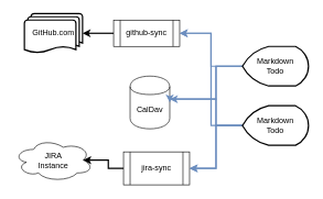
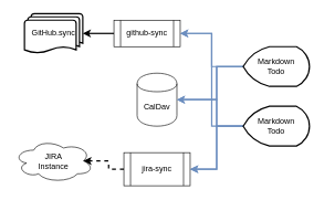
  <mxCell id="0" />
  <mxCell id="1" parent="0" />
- <mxCell id="2" value="CalDav" style="shape=cylinder;whiteSpace=wrap;html=1;boundedLbl=1;backgroundOutline=1;" vertex="1" parent="1"><mxGeometry x="196" y="115" width="60" height="80" as="geometry" /></mxCell>
+ <mxCell id="2" value="CalDav" style="shape=cylinder;whiteSpace=wrap;html=1;boundedLbl=1;backgroundOutline=1;" vertex="1" parent="1"><mxGeometry x="206" y="110" width="60" height="80" as="geometry" /></mxCell>
  <mxCell id="3" style="edgeStyle=orthogonalEdgeStyle;rounded=0;orthogonalLoop=1;jettySize=auto;html=1;fillColor=#dae8fc;strokeColor=#6c8ebf;strokeWidth=2;exitX=0;exitY=0.5;exitDx=0;exitDy=0;exitPerimeter=0;" edge="1" parent="1" source="6" target="2"><mxGeometry relative="1" as="geometry"><Array as="points"><mxPoint x="326" y="100" /><mxPoint x="326" y="150" /></Array></mxGeometry></mxCell>
  <mxCell id="4" style="edgeStyle=orthogonalEdgeStyle;rounded=0;orthogonalLoop=1;jettySize=auto;html=1;entryX=1;entryY=0.5;entryDx=0;entryDy=0;strokeWidth=2;fillColor=#dae8fc;strokeColor=#6c8ebf;" edge="1" parent="1" source="6" target="8"><mxGeometry relative="1" as="geometry" /></mxCell>
  <mxCell id="5" style="edgeStyle=orthogonalEdgeStyle;rounded=0;orthogonalLoop=1;jettySize=auto;html=1;entryX=1;entryY=0.5;entryDx=0;entryDy=0;strokeWidth=2;fillColor=#dae8fc;strokeColor=#6c8ebf;" edge="1" parent="1" source="6" target="11"><mxGeometry relative="1" as="geometry" /></mxCell>
  <mxCell id="6" value="Markdown&lt;br&gt;Todo" style="strokeWidth=2;html=1;shape=mxgraph.flowchart.display;whiteSpace=wrap;" vertex="1" parent="1"><mxGeometry x="366" y="70" width="100" height="60" as="geometry" /></mxCell>
  <mxCell id="7" style="edgeStyle=orthogonalEdgeStyle;rounded=0;orthogonalLoop=1;jettySize=auto;html=1;entryX=1;entryY=0.5;entryDx=0;entryDy=0;entryPerimeter=0;strokeWidth=2;" edge="1" parent="1" source="8" target="9"><mxGeometry relative="1" as="geometry" /></mxCell>
  <mxCell id="8" value="github-sync" style="shape=process;whiteSpace=wrap;html=1;backgroundOutline=1;" vertex="1" parent="1"><mxGeometry x="171" y="30" width="100" height="40" as="geometry" /></mxCell>
- <mxCell id="9" value="GitHub.com" style="strokeWidth=2;html=1;shape=mxgraph.flowchart.multi-document;whiteSpace=wrap;" vertex="1" parent="1"><mxGeometry x="36" y="20" width="88" height="60" as="geometry" /></mxCell>
- <mxCell id="10" style="edgeStyle=orthogonalEdgeStyle;rounded=0;orthogonalLoop=1;jettySize=auto;html=1;entryX=0.875;entryY=0.5;entryDx=0;entryDy=0;entryPerimeter=0;strokeWidth=2;" edge="1" parent="1" source="11" target="12"><mxGeometry relative="1" as="geometry" /></mxCell>
+ <mxCell id="9" value="GitHub.sync" style="strokeWidth=2;html=1;shape=mxgraph.flowchart.multi-document;whiteSpace=wrap;" vertex="1" parent="1"><mxGeometry x="36" y="20" width="88" height="60" as="geometry" /></mxCell>
+ <mxCell id="10" style="edgeStyle=orthogonalEdgeStyle;rounded=0;orthogonalLoop=1;jettySize=auto;html=1;entryX=0.875;entryY=0.5;entryDx=0;entryDy=0;entryPerimeter=0;strokeWidth=2;dashed=1;" edge="1" parent="1" source="11" target="12"><mxGeometry relative="1" as="geometry" /></mxCell>
  <mxCell id="11" value="jira-sync" style="shape=process;whiteSpace=wrap;html=1;backgroundOutline=1;" vertex="1" parent="1"><mxGeometry x="186" y="230" width="100" height="50" as="geometry" /></mxCell>
  <mxCell id="12" value="JIRA&lt;br&gt;Instance" style="ellipse;shape=cloud;whiteSpace=wrap;html=1;" vertex="1" parent="1"><mxGeometry x="20" y="210" width="120" height="65" as="geometry" /></mxCell>
  <mxCell id="13" style="edgeStyle=orthogonalEdgeStyle;rounded=0;orthogonalLoop=1;jettySize=auto;html=1;entryX=1;entryY=0.5;entryDx=0;entryDy=0;strokeWidth=2;fillColor=#dae8fc;strokeColor=#6c8ebf;" edge="1" parent="1" source="16" target="8"><mxGeometry relative="1" as="geometry" /></mxCell>
  <mxCell id="14" style="edgeStyle=orthogonalEdgeStyle;rounded=0;orthogonalLoop=1;jettySize=auto;html=1;entryX=1;entryY=0.5;entryDx=0;entryDy=0;strokeWidth=2;fillColor=#dae8fc;strokeColor=#6c8ebf;" edge="1" parent="1" source="16" target="2"><mxGeometry relative="1" as="geometry"><Array as="points"><mxPoint x="326" y="190" /><mxPoint x="326" y="150" /></Array></mxGeometry></mxCell>
  <mxCell id="15" style="edgeStyle=orthogonalEdgeStyle;rounded=0;orthogonalLoop=1;jettySize=auto;html=1;entryX=1;entryY=0.5;entryDx=0;entryDy=0;strokeWidth=2;fillColor=#dae8fc;strokeColor=#6c8ebf;" edge="1" parent="1" source="16" target="11"><mxGeometry relative="1" as="geometry" /></mxCell>
  <mxCell id="16" value="Markdown&lt;br&gt;Todo" style="strokeWidth=2;html=1;shape=mxgraph.flowchart.display;whiteSpace=wrap;" vertex="1" parent="1"><mxGeometry x="366" y="160" width="100" height="60" as="geometry" /></mxCell>
